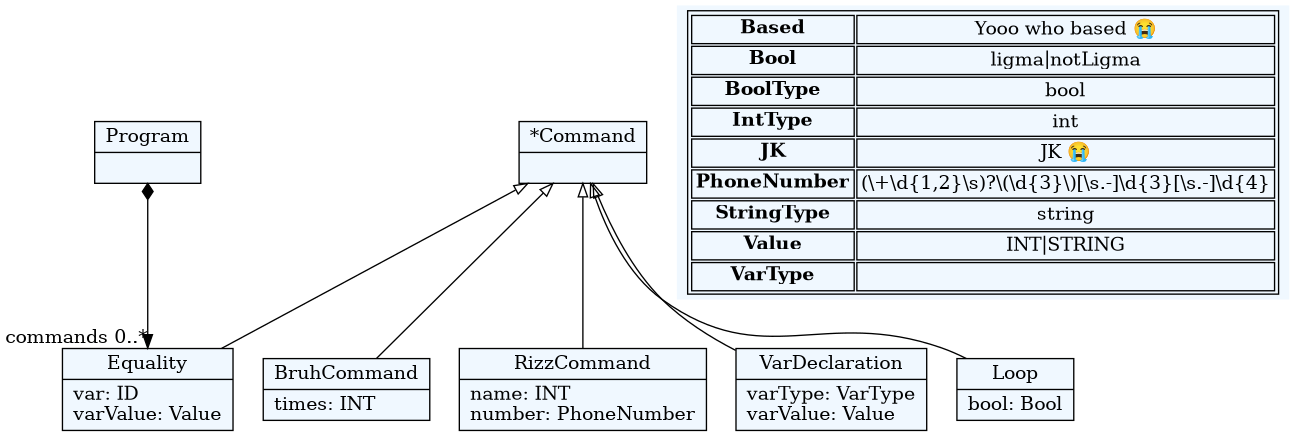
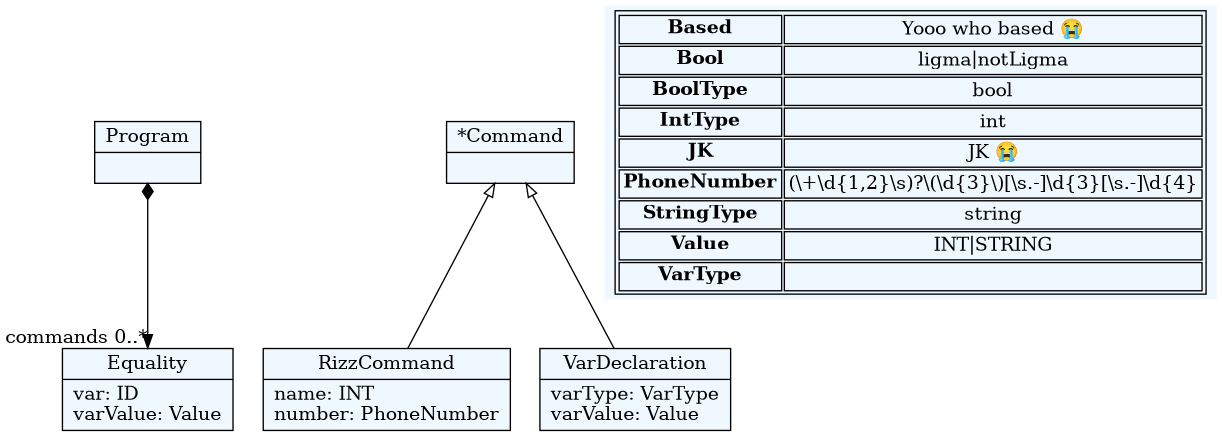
  digraph {
    fontname="Bitstream Vera Sans"
    fontsize=8
    nodesep=0.3
    node [fillcolor=aliceblue shape=record style=filled]
    edge [arrowtail=empty dir=back]
    n1 [label="{Program|}"]
    n2 [label="{Equality|var: ID\lvarValue: Value\l}"]
    n3 [label="{*Command|}"]
-   n4 [label="{BruhCommand|times: INT\l}"]
    n5 [label="{RizzCommand|name: INT\lnumber: PhoneNumber\l}"]
    n6 [label="{VarDeclaration|varType: VarType\lvarValue: Value\l}"]
-   n7 [label="{Loop|bool: Bool\l}"]
    n8 [label=< <table> 	<tr> 		<td><b>Based</b></td><td>Yooo who based 😭</td> 	</tr> 	<tr> 		<td><b>Bool</b></td><td>ligma|notLigma</td> 	</tr> 	<tr> 		<td><b>BoolType</b></td><td>bool</td> 	</tr> 	<tr> 		<td><b>IntType</b></td><td>int</td> 	</tr> 	<tr> 		<td><b>JK</b></td><td>JK 😭</td> 	</tr> 	<tr> 		<td><b>PhoneNumber</b></td><td>(\\+\\d{1,2}\\s)?\\(\\d{3}\\)[\\s.-]\\d{3}[\\s.-]\\d{4}</td> 	</tr> 	<tr> 		<td><b>StringType</b></td><td>string</td> 	</tr> 	<tr> 		<td><b>Value</b></td><td>INT|STRING</td> 	</tr> 	<tr> 		<td><b>VarType</b></td><td></td> 	</tr> </table> > shape=plaintext]
    n1 -> n2 [arrowtail=diamond dir=both headlabel="commands 0..*"]
-   n3 -> n2
-   n3 -> n4
    n3 -> n5
    n3 -> n6
-   n3 -> n7
  }
